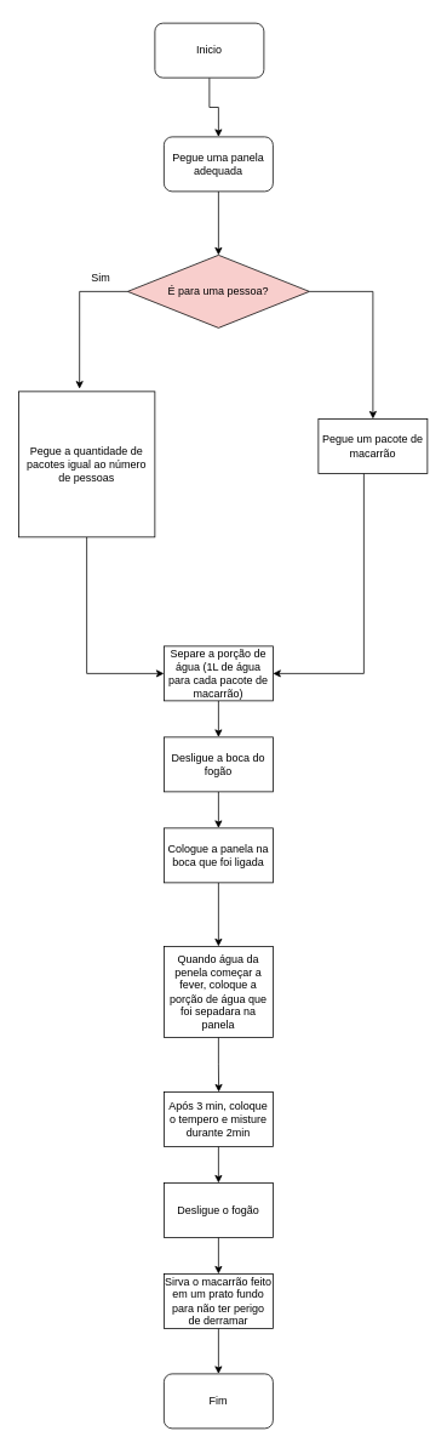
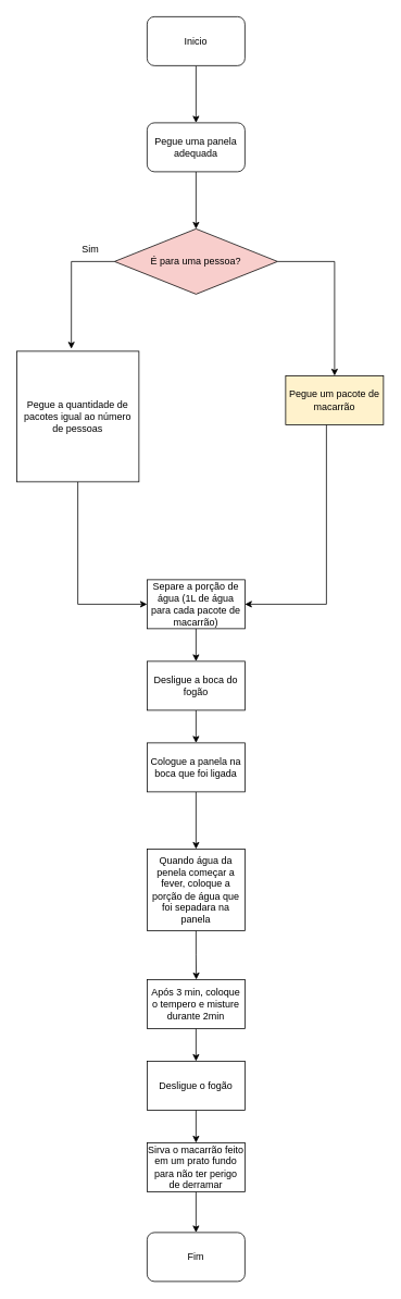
  <mxCell id="0" />
  <mxCell id="1" parent="0" />
  <mxCell id="2" style="edgeStyle=orthogonalEdgeStyle;rounded=0;orthogonalLoop=1;jettySize=auto;html=1;exitX=0.5;exitY=1;exitDx=0;exitDy=0;entryX=0.5;entryY=0;entryDx=0;entryDy=0;" edge="1" parent="1" source="3" target="5"><mxGeometry relative="1" as="geometry" /></mxCell>
- <mxCell id="3" value="Inicio" style="rounded=1;whiteSpace=wrap;html=1;" vertex="1" parent="1"><mxGeometry x="170" y="25" width="120" height="60" as="geometry" /></mxCell>
+ <mxCell id="3" value="Inicio" style="rounded=1;whiteSpace=wrap;html=1;" vertex="1" parent="1"><mxGeometry x="180" y="20" width="120" height="60" as="geometry" /></mxCell>
  <mxCell id="4" style="edgeStyle=orthogonalEdgeStyle;rounded=0;orthogonalLoop=1;jettySize=auto;html=1;exitX=0.5;exitY=1;exitDx=0;exitDy=0;entryX=0.5;entryY=0;entryDx=0;entryDy=0;" edge="1" parent="1" source="5" target="7"><mxGeometry relative="1" as="geometry" /></mxCell>
  <mxCell id="5" value="Pegue uma panela adequada" style="whiteSpace=wrap;html=1;rounded=1;" vertex="1" parent="1"><mxGeometry x="180" y="150" width="120" height="60" as="geometry" /></mxCell>
  <mxCell id="6" style="edgeStyle=orthogonalEdgeStyle;rounded=0;orthogonalLoop=1;jettySize=auto;html=1;exitX=1;exitY=0.5;exitDx=0;exitDy=0;" edge="1" parent="1" source="7" target="10"><mxGeometry relative="1" as="geometry" /></mxCell>
  <mxCell id="7" value="É para uma pessoa?" style="rhombus;whiteSpace=wrap;html=1;fillColor=#f8cecc;" vertex="1" parent="1"><mxGeometry x="140" y="280" width="200" height="80" as="geometry" /></mxCell>
  <mxCell id="8" value="Sim" style="text;html=1;align=center;verticalAlign=middle;resizable=0;points=[];autosize=1;strokeColor=none;fillColor=none;" vertex="1" parent="1"><mxGeometry x="90" y="290" width="40" height="30" as="geometry" /></mxCell>
  <mxCell id="9" style="edgeStyle=orthogonalEdgeStyle;rounded=0;orthogonalLoop=1;jettySize=auto;html=1;entryX=1;entryY=0.5;entryDx=0;entryDy=0;" edge="1" parent="1" source="10" target="15"><mxGeometry relative="1" as="geometry"><Array as="points"><mxPoint x="400" y="740" /></Array></mxGeometry></mxCell>
- <mxCell id="10" value="Pegue um pacote de macarrão" style="rounded=0;whiteSpace=wrap;html=1;" vertex="1" parent="1"><mxGeometry x="350" y="460" width="120" height="60" as="geometry" /></mxCell>
+ <mxCell id="10" value="Pegue um pacote de macarrão" style="rounded=0;whiteSpace=wrap;html=1;fillColor=#fff2cc;" vertex="1" parent="1"><mxGeometry x="350" y="460" width="120" height="60" as="geometry" /></mxCell>
  <mxCell id="11" style="edgeStyle=orthogonalEdgeStyle;rounded=0;orthogonalLoop=1;jettySize=auto;html=1;exitX=0.5;exitY=1;exitDx=0;exitDy=0;entryX=0;entryY=0.5;entryDx=0;entryDy=0;" edge="1" parent="1" source="12" target="15"><mxGeometry relative="1" as="geometry" /></mxCell>
  <mxCell id="12" value="Pegue a quantidade de pacotes igual ao número de pessoas" style="rounded=0;whiteSpace=wrap;html=1;" vertex="1" parent="1"><mxGeometry x="20" y="430" width="150" height="160" as="geometry" /></mxCell>
  <mxCell id="13" style="edgeStyle=orthogonalEdgeStyle;rounded=0;orthogonalLoop=1;jettySize=auto;html=1;entryX=0.447;entryY=-0.019;entryDx=0;entryDy=0;entryPerimeter=0;exitX=0;exitY=0.5;exitDx=0;exitDy=0;" edge="1" parent="1" source="7" target="12"><mxGeometry relative="1" as="geometry"><Array as="points"><mxPoint x="87" y="320" /></Array></mxGeometry></mxCell>
  <mxCell id="14" style="edgeStyle=orthogonalEdgeStyle;rounded=0;orthogonalLoop=1;jettySize=auto;html=1;entryX=0.5;entryY=0;entryDx=0;entryDy=0;" edge="1" parent="1" source="15" target="19"><mxGeometry relative="1" as="geometry" /></mxCell>
  <mxCell id="15" value="Separe a porção de água (1L de água para cada pacote de macarrão)" style="rounded=0;whiteSpace=wrap;html=1;" vertex="1" parent="1"><mxGeometry x="180" y="710" width="120" height="60" as="geometry" /></mxCell>
  <mxCell id="16" style="edgeStyle=orthogonalEdgeStyle;rounded=0;orthogonalLoop=1;jettySize=auto;html=1;entryX=0.5;entryY=0;entryDx=0;entryDy=0;" edge="1" parent="1" source="17" target="21"><mxGeometry relative="1" as="geometry" /></mxCell>
  <mxCell id="17" value="Cologue a panela na boca que foi ligada" style="rounded=0;whiteSpace=wrap;html=1;" vertex="1" parent="1"><mxGeometry x="180" y="910" width="120" height="60" as="geometry" /></mxCell>
  <mxCell id="18" style="edgeStyle=orthogonalEdgeStyle;rounded=0;orthogonalLoop=1;jettySize=auto;html=1;exitX=0.5;exitY=1;exitDx=0;exitDy=0;entryX=0.5;entryY=0;entryDx=0;entryDy=0;" edge="1" parent="1" source="19" target="17"><mxGeometry relative="1" as="geometry" /></mxCell>
  <mxCell id="19" value="Desligue a boca do fogão" style="rounded=0;whiteSpace=wrap;html=1;" vertex="1" parent="1"><mxGeometry x="180" y="810" width="120" height="60" as="geometry" /></mxCell>
  <mxCell id="20" style="edgeStyle=orthogonalEdgeStyle;rounded=0;orthogonalLoop=1;jettySize=auto;html=1;exitX=0.5;exitY=1;exitDx=0;exitDy=0;" edge="1" parent="1" source="21"><mxGeometry relative="1" as="geometry"><mxPoint x="240.333" y="1200" as="targetPoint" /></mxGeometry></mxCell>
  <mxCell id="21" value="Quando água da penela começar a fever, coloque a porção de água que foi sepadara na panela" style="rounded=0;whiteSpace=wrap;html=1;" vertex="1" parent="1"><mxGeometry x="180" y="1040" width="120" height="100" as="geometry" /></mxCell>
  <mxCell id="22" style="edgeStyle=orthogonalEdgeStyle;rounded=0;orthogonalLoop=1;jettySize=auto;html=1;entryX=0.5;entryY=0;entryDx=0;entryDy=0;" edge="1" parent="1" source="23" target="25"><mxGeometry relative="1" as="geometry" /></mxCell>
  <mxCell id="23" value="Após 3 min, coloque o tempero e misture durante 2min" style="rounded=0;whiteSpace=wrap;html=1;" vertex="1" parent="1"><mxGeometry x="180" y="1200" width="120" height="60" as="geometry" /></mxCell>
  <mxCell id="24" style="edgeStyle=orthogonalEdgeStyle;rounded=0;orthogonalLoop=1;jettySize=auto;html=1;entryX=0.5;entryY=0;entryDx=0;entryDy=0;" edge="1" parent="1" source="25" target="27"><mxGeometry relative="1" as="geometry" /></mxCell>
  <mxCell id="25" value="Desligue o fogão" style="rounded=0;whiteSpace=wrap;html=1;" vertex="1" parent="1"><mxGeometry x="180" y="1300" width="120" height="60" as="geometry" /></mxCell>
  <mxCell id="26" style="edgeStyle=orthogonalEdgeStyle;rounded=0;orthogonalLoop=1;jettySize=auto;html=1;entryX=0.5;entryY=0;entryDx=0;entryDy=0;" edge="1" parent="1" source="27" target="28"><mxGeometry relative="1" as="geometry" /></mxCell>
  <mxCell id="27" value="Sirva o macarrão feito em um prato fundo para não ter perigo de derramar" style="rounded=0;whiteSpace=wrap;html=1;" vertex="1" parent="1"><mxGeometry x="180" y="1400" width="120" height="60" as="geometry" /></mxCell>
  <mxCell id="28" value="Fim" style="rounded=1;whiteSpace=wrap;html=1;" vertex="1" parent="1"><mxGeometry x="180" y="1510" width="120" height="60" as="geometry" /></mxCell>
